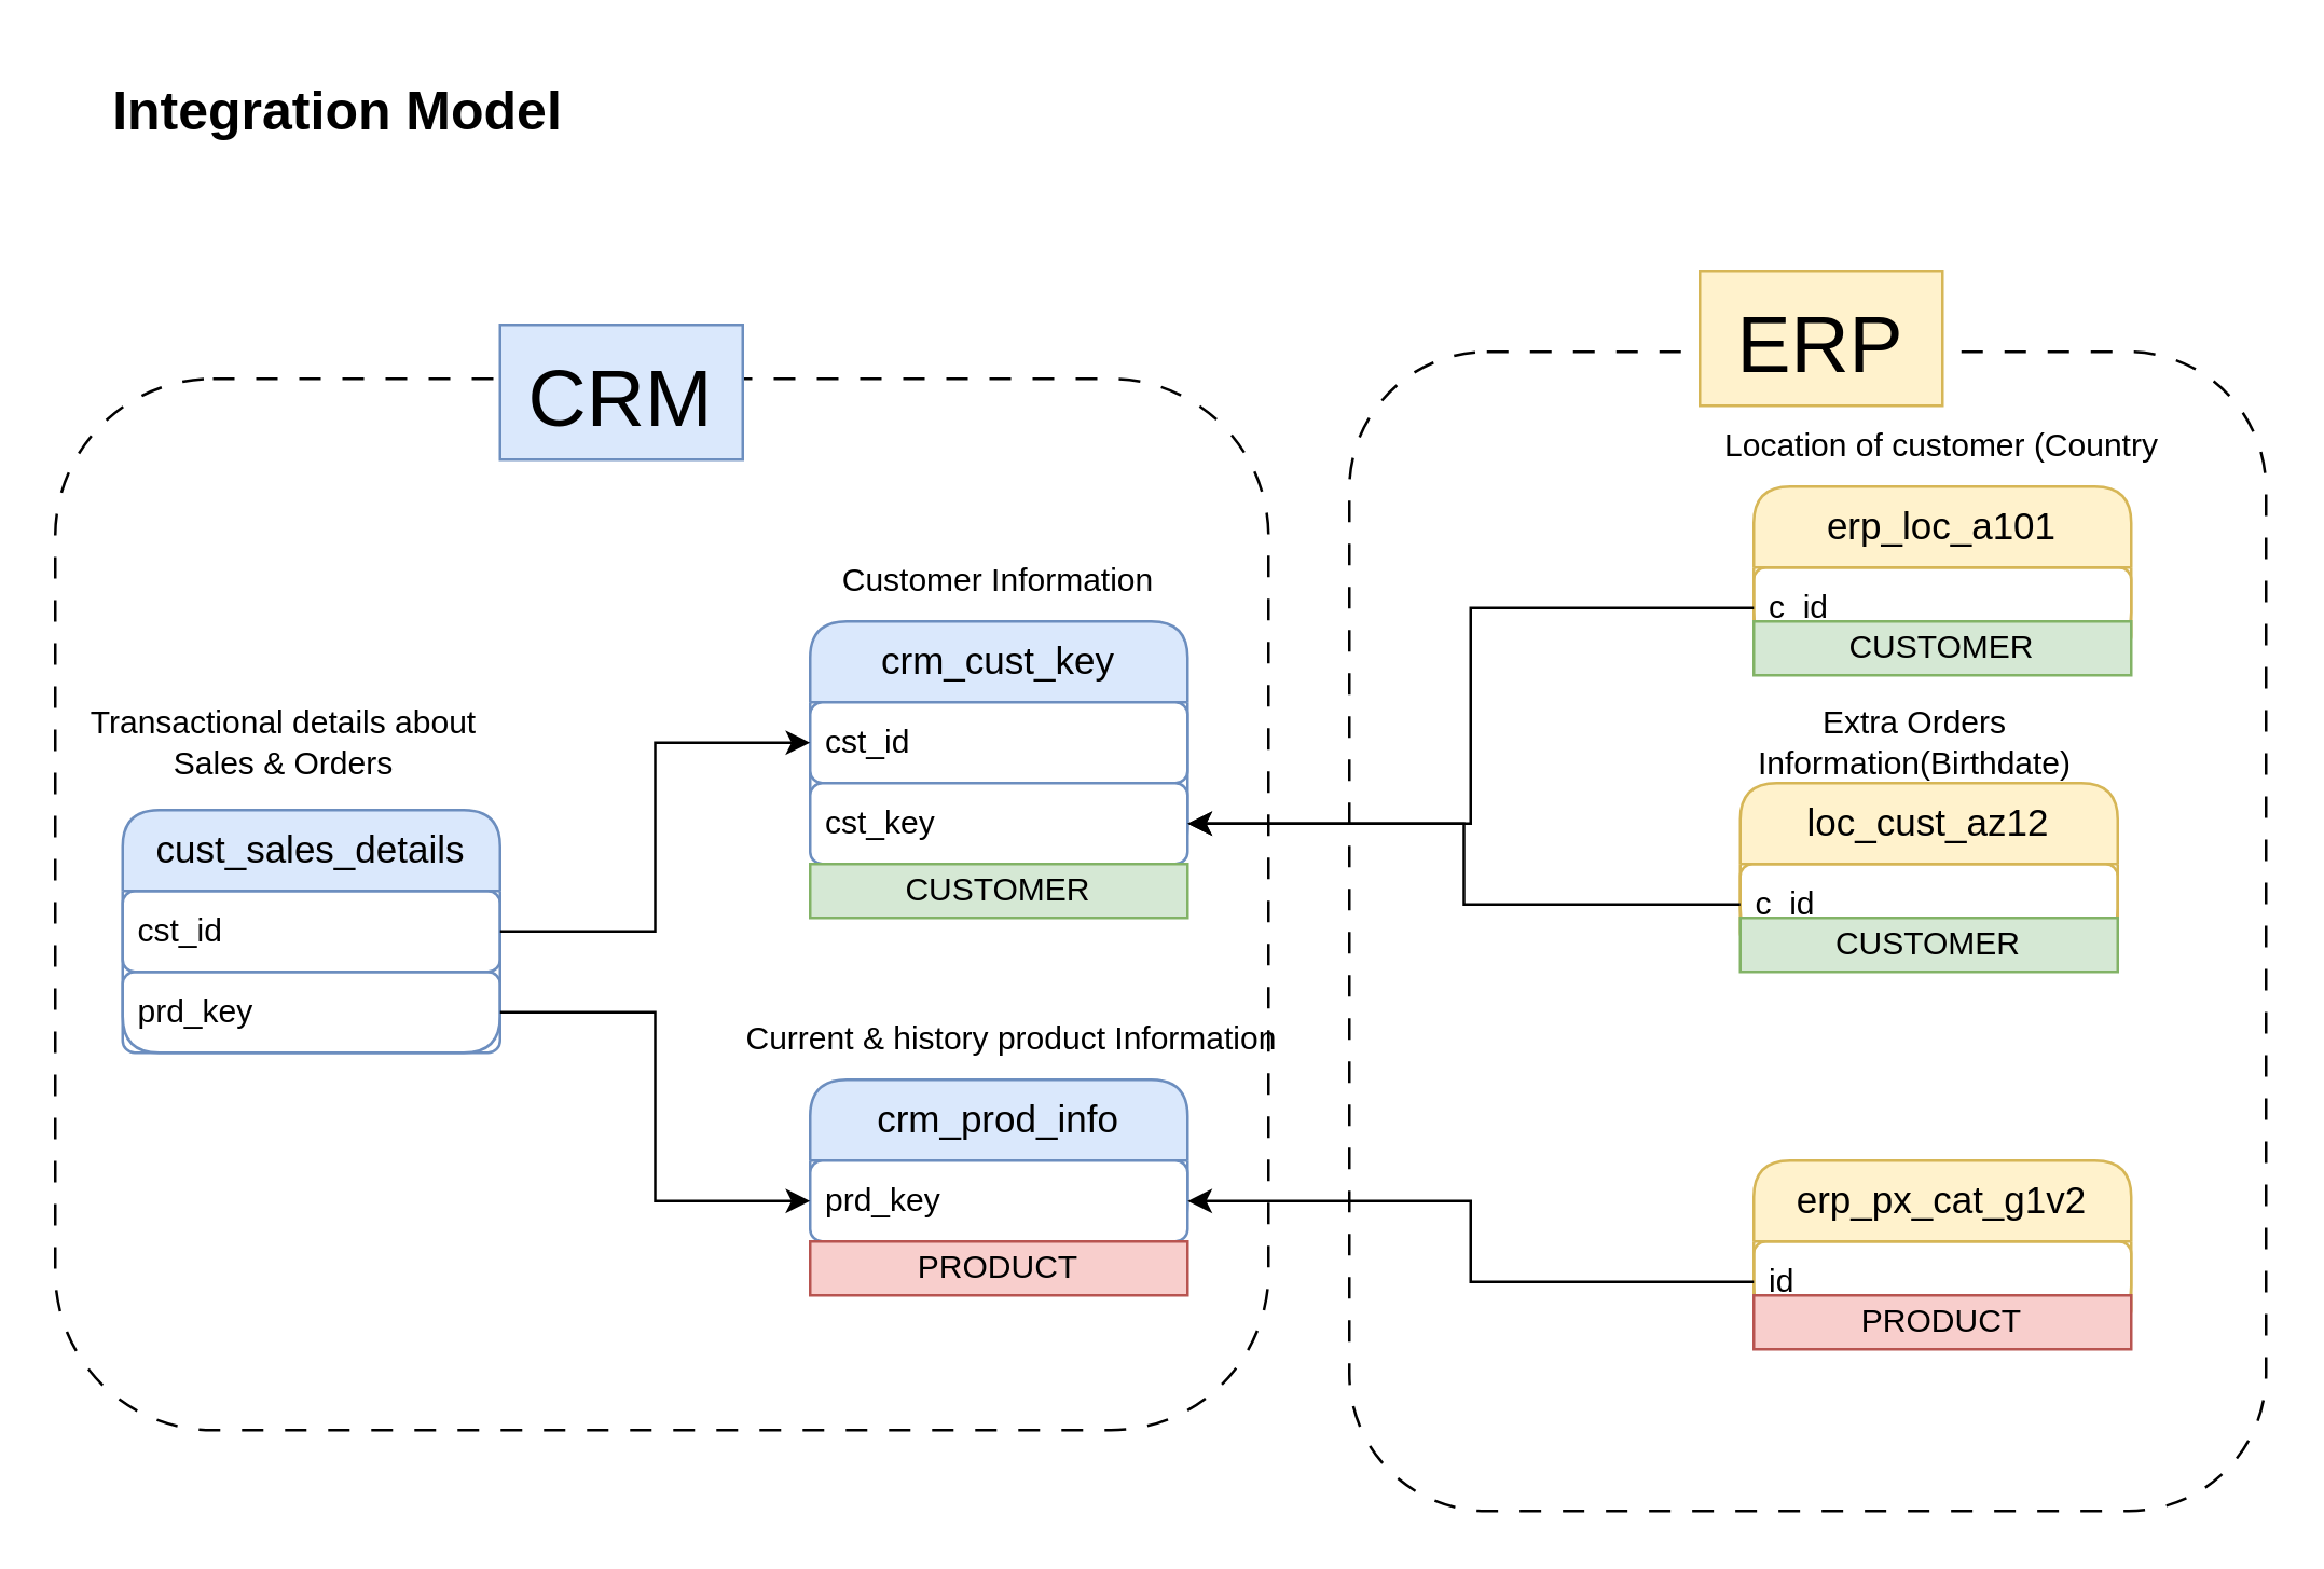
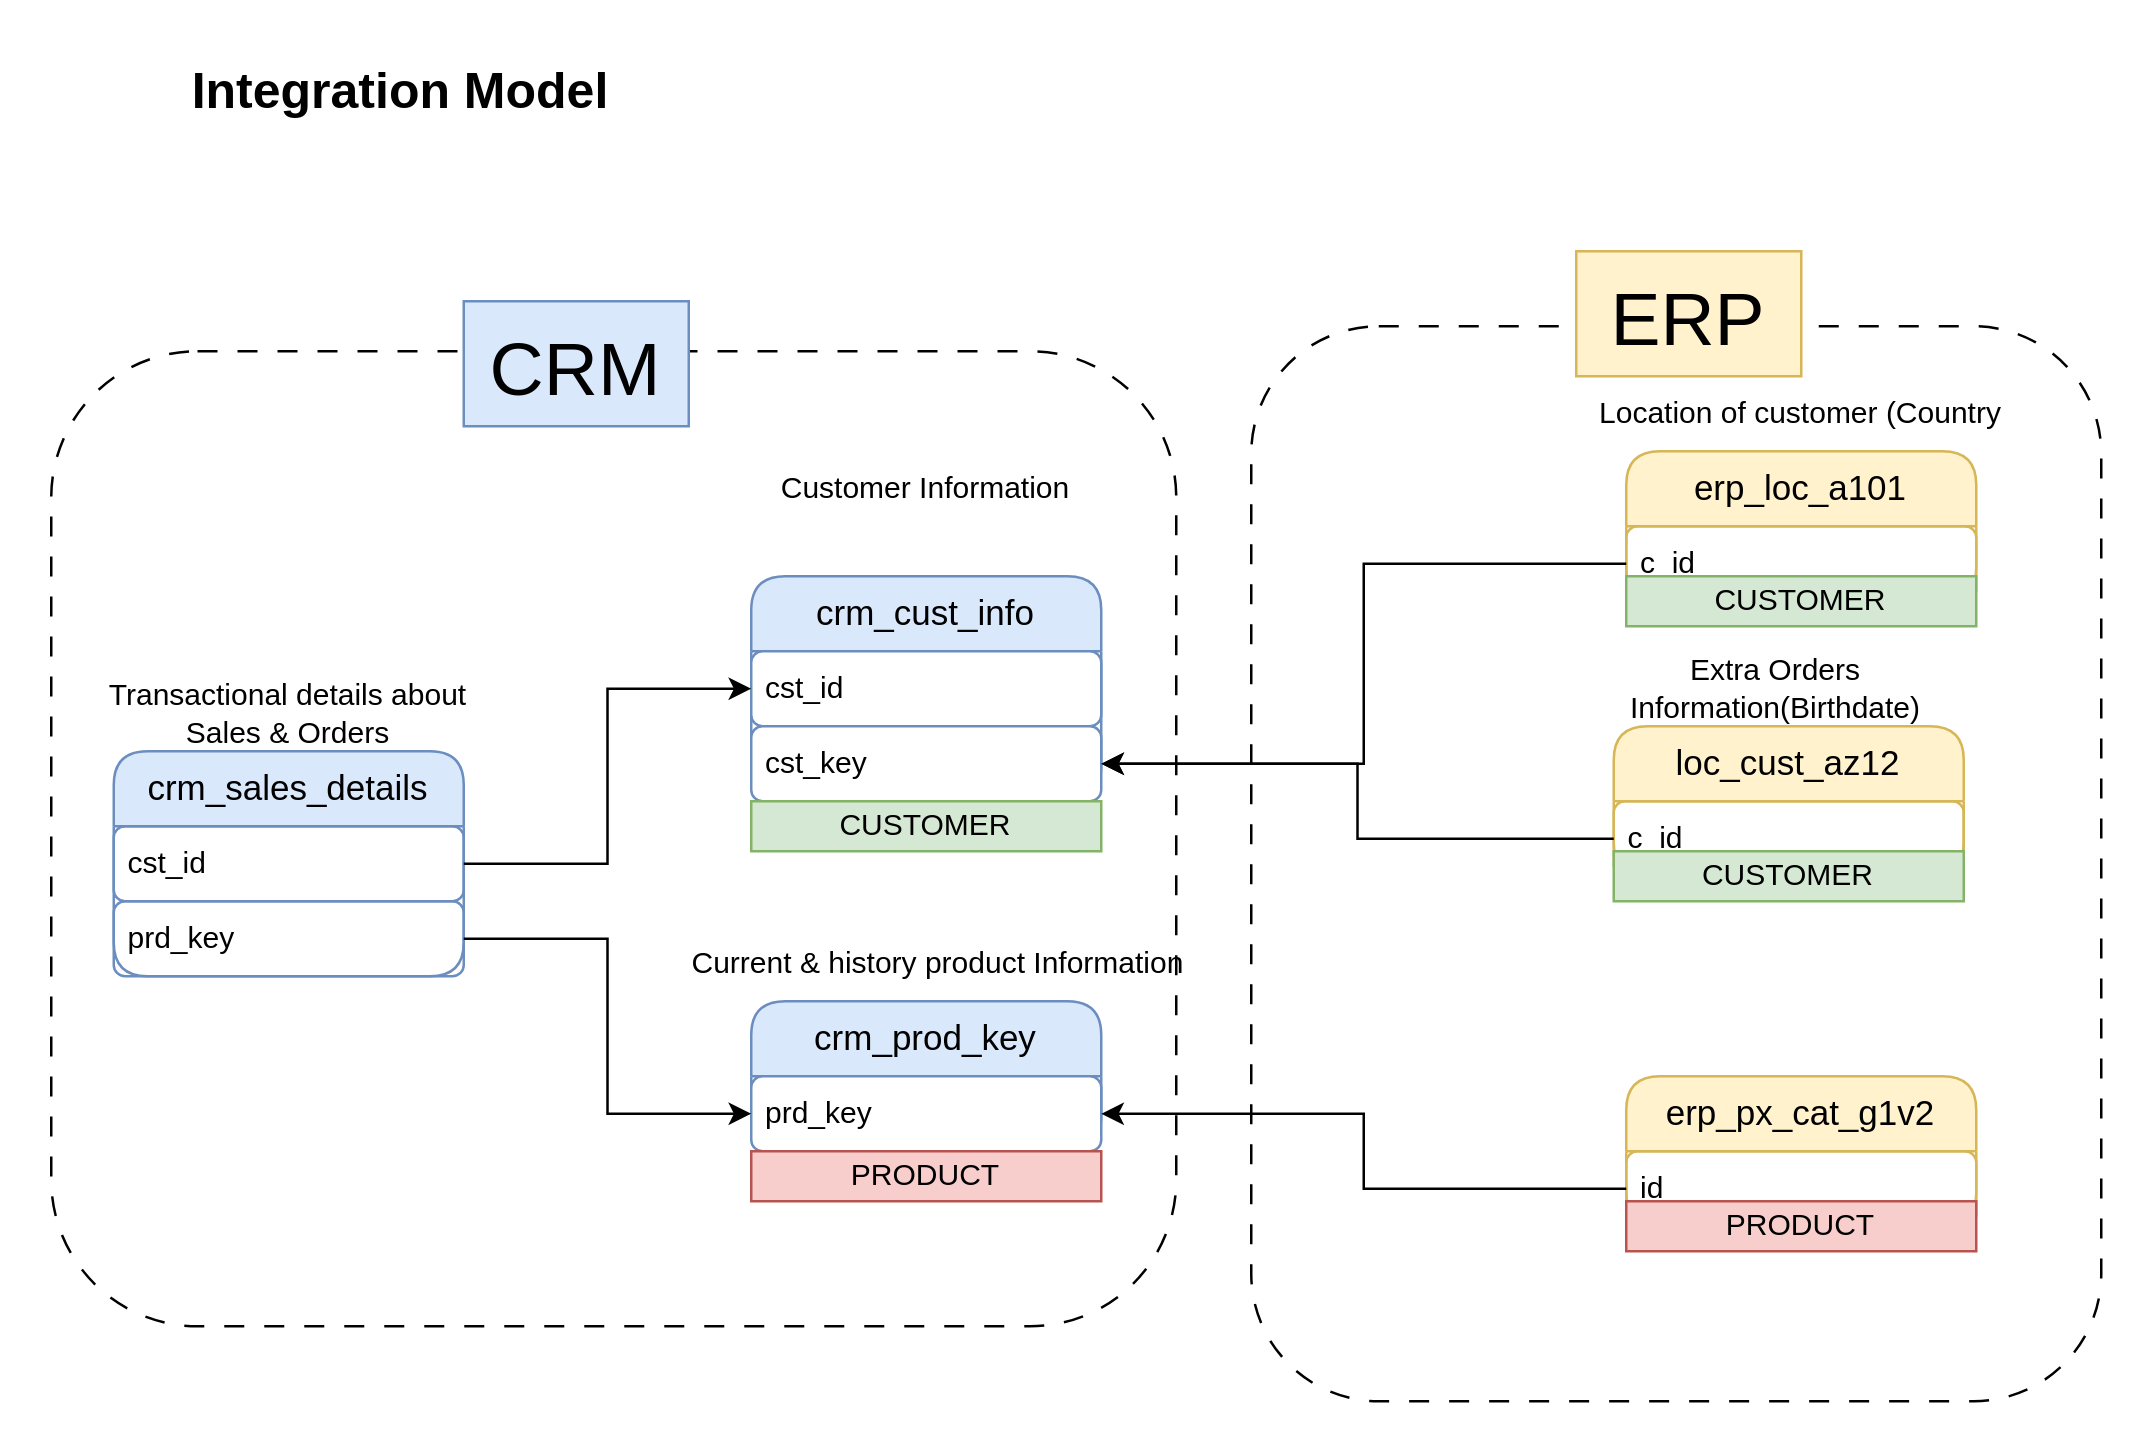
  <mxCell id="0" />
  <mxCell id="1" parent="0" />
- <mxCell id="2" value="&lt;font style=&quot;font-size: 14px;&quot;&gt;crm_cust_key&lt;/font&gt;" style="swimlane;fontStyle=0;childLayout=stackLayout;horizontal=1;startSize=30;horizontalStack=0;resizeParent=1;resizeParentMax=0;resizeLast=0;collapsible=1;marginBottom=0;whiteSpace=wrap;html=1;fillColor=#dae8fc;strokeColor=#6c8ebf;rounded=1;" parent="1" vertex="1"><mxGeometry x="300" y="230" width="140" height="90" as="geometry" /></mxCell>
+ <mxCell id="2" value="&lt;font style=&quot;font-size: 14px;&quot;&gt;crm_cust_info&lt;/font&gt;" style="swimlane;fontStyle=0;childLayout=stackLayout;horizontal=1;startSize=30;horizontalStack=0;resizeParent=1;resizeParentMax=0;resizeLast=0;collapsible=1;marginBottom=0;whiteSpace=wrap;html=1;fillColor=#dae8fc;strokeColor=#6c8ebf;rounded=1;" parent="1" vertex="1"><mxGeometry x="300" y="230" width="140" height="90" as="geometry" /></mxCell>
  <mxCell id="3" value="cst_id" style="text;strokeColor=#6c8ebf;fillColor=default;align=left;verticalAlign=middle;spacingLeft=4;spacingRight=4;overflow=hidden;points=[[0,0.5],[1,0.5]];portConstraint=eastwest;rotatable=0;whiteSpace=wrap;html=1;rounded=1;" parent="2" vertex="1"><mxGeometry y="30" width="140" height="30" as="geometry" /></mxCell>
  <mxCell id="4" value="cst_key" style="text;strokeColor=#6c8ebf;fillColor=default;align=left;verticalAlign=middle;spacingLeft=4;spacingRight=4;overflow=hidden;points=[[0,0.5],[1,0.5]];portConstraint=eastwest;rotatable=0;whiteSpace=wrap;html=1;rounded=1;" parent="2" vertex="1"><mxGeometry y="60" width="140" height="30" as="geometry" /></mxCell>
- <mxCell id="5" value="Customer Information" style="text;html=1;align=center;verticalAlign=middle;whiteSpace=wrap;rounded=1;" parent="1" vertex="1"><mxGeometry x="310" y="200" width="120" height="30" as="geometry" /></mxCell>
- <mxCell id="6" value="&lt;font style=&quot;font-size: 14px;&quot;&gt;crm_prod_info&lt;/font&gt;" style="swimlane;fontStyle=0;childLayout=stackLayout;horizontal=1;startSize=30;horizontalStack=0;resizeParent=1;resizeParentMax=0;resizeLast=0;collapsible=1;marginBottom=0;whiteSpace=wrap;html=1;fillColor=#dae8fc;strokeColor=#6c8ebf;rounded=1;" parent="1" vertex="1"><mxGeometry x="300" y="400" width="140" height="60" as="geometry" /></mxCell>
+ <mxCell id="5" value="Customer Information" style="text;html=1;align=center;verticalAlign=middle;whiteSpace=wrap;rounded=1;" parent="1" vertex="1"><mxGeometry x="310" y="180" width="120" height="30" as="geometry" /></mxCell>
+ <mxCell id="6" value="&lt;font style=&quot;font-size: 14px;&quot;&gt;crm_prod_key&lt;/font&gt;" style="swimlane;fontStyle=0;childLayout=stackLayout;horizontal=1;startSize=30;horizontalStack=0;resizeParent=1;resizeParentMax=0;resizeLast=0;collapsible=1;marginBottom=0;whiteSpace=wrap;html=1;fillColor=#dae8fc;strokeColor=#6c8ebf;rounded=1;" parent="1" vertex="1"><mxGeometry x="300" y="400" width="140" height="60" as="geometry" /></mxCell>
  <mxCell id="7" value="prd_key" style="text;strokeColor=#6c8ebf;fillColor=default;align=left;verticalAlign=middle;spacingLeft=4;spacingRight=4;overflow=hidden;points=[[0,0.5],[1,0.5]];portConstraint=eastwest;rotatable=0;whiteSpace=wrap;html=1;rounded=1;" parent="6" vertex="1"><mxGeometry y="30" width="140" height="30" as="geometry" /></mxCell>
  <mxCell id="8" value="Current &amp;amp; history product Information" style="text;html=1;align=center;verticalAlign=middle;whiteSpace=wrap;rounded=0;" parent="1" vertex="1"><mxGeometry x="270" y="370" width="210" height="30" as="geometry" /></mxCell>
- <mxCell id="9" value="&lt;font style=&quot;font-size: 14px;&quot;&gt;cust_sales_details&lt;/font&gt;" style="swimlane;fontStyle=0;childLayout=stackLayout;horizontal=1;startSize=30;horizontalStack=0;resizeParent=1;resizeParentMax=0;resizeLast=0;collapsible=1;marginBottom=0;whiteSpace=wrap;html=1;fillColor=#dae8fc;strokeColor=#6c8ebf;rounded=1;" parent="1" vertex="1"><mxGeometry x="45" y="300" width="140" height="90" as="geometry" /></mxCell>
+ <mxCell id="9" value="&lt;font style=&quot;font-size: 14px;&quot;&gt;crm_sales_details&lt;/font&gt;" style="swimlane;fontStyle=0;childLayout=stackLayout;horizontal=1;startSize=30;horizontalStack=0;resizeParent=1;resizeParentMax=0;resizeLast=0;collapsible=1;marginBottom=0;whiteSpace=wrap;html=1;fillColor=#dae8fc;strokeColor=#6c8ebf;rounded=1;" parent="1" vertex="1"><mxGeometry x="45" y="300" width="140" height="90" as="geometry" /></mxCell>
  <mxCell id="10" value="cst_id" style="text;strokeColor=#6c8ebf;fillColor=none;align=left;verticalAlign=middle;spacingLeft=4;spacingRight=4;overflow=hidden;points=[[0,0.5],[1,0.5]];portConstraint=eastwest;rotatable=0;whiteSpace=wrap;html=1;rounded=1;" parent="9" vertex="1"><mxGeometry y="30" width="140" height="30" as="geometry" /></mxCell>
  <mxCell id="11" value="prd_key" style="text;strokeColor=#6c8ebf;fillColor=none;align=left;verticalAlign=middle;spacingLeft=4;spacingRight=4;overflow=hidden;points=[[0,0.5],[1,0.5]];portConstraint=eastwest;rotatable=0;whiteSpace=wrap;html=1;rounded=1;" parent="9" vertex="1"><mxGeometry y="60" width="140" height="30" as="geometry" /></mxCell>
- <mxCell id="12" value="Transactional details about Sales &amp;amp; Orders" style="text;html=1;align=center;verticalAlign=middle;whiteSpace=wrap;rounded=0;" parent="1" vertex="1"><mxGeometry x="30" y="260" width="150" height="30" as="geometry" /></mxCell>
+ <mxCell id="12" value="Transactional details about Sales &amp;amp; Orders" style="text;html=1;align=center;verticalAlign=middle;whiteSpace=wrap;rounded=0;" parent="1" vertex="1"><mxGeometry x="40" y="270" width="150" height="30" as="geometry" /></mxCell>
  <mxCell id="13" style="edgeStyle=orthogonalEdgeStyle;rounded=0;orthogonalLoop=1;jettySize=auto;html=1;entryX=0;entryY=0.5;entryDx=0;entryDy=0;" parent="1" source="10" target="3" edge="1"><mxGeometry relative="1" as="geometry" /></mxCell>
  <mxCell id="14" style="edgeStyle=orthogonalEdgeStyle;rounded=0;orthogonalLoop=1;jettySize=auto;html=1;entryX=0;entryY=0.75;entryDx=0;entryDy=0;" parent="1" source="11" target="6" edge="1"><mxGeometry relative="1" as="geometry" /></mxCell>
  <mxCell id="15" value="&lt;font style=&quot;font-size: 14px;&quot;&gt;loc_cust_az12&lt;/font&gt;" style="swimlane;fontStyle=0;childLayout=stackLayout;horizontal=1;startSize=30;horizontalStack=0;resizeParent=1;resizeParentMax=0;resizeLast=0;collapsible=1;marginBottom=0;whiteSpace=wrap;html=1;fillColor=#fff2cc;strokeColor=#d6b656;rounded=1;" parent="1" vertex="1"><mxGeometry x="645" y="290" width="140" height="60" as="geometry" /></mxCell>
  <mxCell id="16" value="c_id" style="text;strokeColor=#d6b656;fillColor=none;align=left;verticalAlign=middle;spacingLeft=4;spacingRight=4;overflow=hidden;points=[[0,0.5],[1,0.5]];portConstraint=eastwest;rotatable=0;whiteSpace=wrap;html=1;rounded=1;" parent="15" vertex="1"><mxGeometry y="30" width="140" height="30" as="geometry" /></mxCell>
  <mxCell id="17" value="Extra Orders Information(Birthdate)" style="text;html=1;align=center;verticalAlign=middle;whiteSpace=wrap;rounded=1;" parent="1" vertex="1"><mxGeometry x="625" y="260" width="170" height="30" as="geometry" /></mxCell>
  <mxCell id="18" value="&lt;font style=&quot;font-size: 14px;&quot;&gt;erp_loc_a101&lt;/font&gt;" style="swimlane;fontStyle=0;childLayout=stackLayout;horizontal=1;startSize=30;horizontalStack=0;resizeParent=1;resizeParentMax=0;resizeLast=0;collapsible=1;marginBottom=0;whiteSpace=wrap;html=1;fillColor=#fff2cc;strokeColor=#d6b656;rounded=1;" parent="1" vertex="1"><mxGeometry x="650" y="180" width="140" height="60" as="geometry" /></mxCell>
  <mxCell id="19" value="c_id" style="text;strokeColor=#d6b656;fillColor=none;align=left;verticalAlign=middle;spacingLeft=4;spacingRight=4;overflow=hidden;points=[[0,0.5],[1,0.5]];portConstraint=eastwest;rotatable=0;whiteSpace=wrap;html=1;rounded=1;" parent="18" vertex="1"><mxGeometry y="30" width="140" height="30" as="geometry" /></mxCell>
  <mxCell id="20" value="Location of customer (Country" style="text;html=1;align=center;verticalAlign=middle;whiteSpace=wrap;rounded=1;" parent="1" vertex="1"><mxGeometry x="635" y="150" width="170" height="30" as="geometry" /></mxCell>
  <mxCell id="21" style="edgeStyle=orthogonalEdgeStyle;rounded=0;orthogonalLoop=1;jettySize=auto;html=1;" parent="1" source="16" target="4" edge="1"><mxGeometry relative="1" as="geometry" /></mxCell>
  <mxCell id="22" style="edgeStyle=orthogonalEdgeStyle;rounded=0;orthogonalLoop=1;jettySize=auto;html=1;" parent="1" source="19" target="4" edge="1"><mxGeometry relative="1" as="geometry" /></mxCell>
  <mxCell id="23" value="&lt;span style=&quot;font-size: 14px;&quot;&gt;erp_px_cat_g1v2&lt;br&gt;&lt;/span&gt;" style="swimlane;fontStyle=0;childLayout=stackLayout;horizontal=1;startSize=30;horizontalStack=0;resizeParent=1;resizeParentMax=0;resizeLast=0;collapsible=1;marginBottom=0;whiteSpace=wrap;html=1;fillColor=#fff2cc;strokeColor=#d6b656;rounded=1;" parent="1" vertex="1"><mxGeometry x="650" y="430" width="140" height="60" as="geometry" /></mxCell>
  <mxCell id="24" value="id" style="text;strokeColor=#d6b656;fillColor=none;align=left;verticalAlign=middle;spacingLeft=4;spacingRight=4;overflow=hidden;points=[[0,0.5],[1,0.5]];portConstraint=eastwest;rotatable=0;whiteSpace=wrap;html=1;rounded=1;" parent="23" vertex="1"><mxGeometry y="30" width="140" height="30" as="geometry" /></mxCell>
  <mxCell id="25" style="edgeStyle=orthogonalEdgeStyle;rounded=0;orthogonalLoop=1;jettySize=auto;html=1;" parent="1" source="24" target="7" edge="1"><mxGeometry relative="1" as="geometry" /></mxCell>
  <mxCell id="26" value="" style="rounded=1;whiteSpace=wrap;html=1;fillColor=none;dashed=1;dashPattern=8 8;" parent="1" vertex="1"><mxGeometry x="20" y="140" width="450" height="390" as="geometry" /></mxCell>
  <mxCell id="27" value="&lt;font style=&quot;font-size: 30px;&quot;&gt;CRM&lt;/font&gt;" style="text;html=1;align=center;verticalAlign=middle;whiteSpace=wrap;rounded=0;fillColor=#dae8fc;strokeColor=#6c8ebf;fontSize=36;" parent="1" vertex="1"><mxGeometry x="185" y="120" width="90" height="50" as="geometry" /></mxCell>
  <mxCell id="28" value="" style="rounded=1;whiteSpace=wrap;html=1;fillColor=none;dashed=1;dashPattern=8 8;" parent="1" vertex="1"><mxGeometry x="500" y="130" width="340" height="430" as="geometry" /></mxCell>
  <mxCell id="29" value="&lt;font style=&quot;font-size: 30px;&quot;&gt;ERP&lt;/font&gt;" style="text;html=1;align=center;verticalAlign=middle;whiteSpace=wrap;rounded=0;fillColor=#fff2cc;strokeColor=#d6b656;fontSize=36;" parent="1" vertex="1"><mxGeometry x="630" y="100" width="90" height="50" as="geometry" /></mxCell>
- <mxCell id="30" value="Integration Model" style="text;html=1;align=center;verticalAlign=middle;whiteSpace=wrap;rounded=0;fontSize=20;fontStyle=1" parent="1" vertex="1"><mxGeometry x="35" y="25" width="180" height="30" as="geometry" /></mxCell>
+ <mxCell id="30" value="Integration Model" style="text;html=1;align=center;verticalAlign=middle;whiteSpace=wrap;rounded=0;fontSize=20;fontStyle=1" parent="1" vertex="1"><mxGeometry x="70" y="20" width="180" height="30" as="geometry" /></mxCell>
  <mxCell id="31" value="PRODUCT" style="text;html=1;strokeColor=#b85450;fillColor=#f8cecc;align=center;verticalAlign=middle;whiteSpace=wrap;overflow=hidden;" vertex="1" parent="1"><mxGeometry x="300" y="460" width="140" height="20" as="geometry" /></mxCell>
  <mxCell id="32" value="PRODUCT" style="text;html=1;strokeColor=#b85450;fillColor=#f8cecc;align=center;verticalAlign=middle;whiteSpace=wrap;overflow=hidden;" vertex="1" parent="1"><mxGeometry x="650" y="480" width="140" height="20" as="geometry" /></mxCell>
  <mxCell id="33" value="CUSTOMER" style="text;html=1;strokeColor=#82b366;fillColor=#d5e8d4;align=center;verticalAlign=middle;whiteSpace=wrap;overflow=hidden;" vertex="1" parent="1"><mxGeometry x="300" y="320" width="140" height="20" as="geometry" /></mxCell>
  <mxCell id="34" value="CUSTOMER" style="text;html=1;strokeColor=#82b366;fillColor=#d5e8d4;align=center;verticalAlign=middle;whiteSpace=wrap;overflow=hidden;" vertex="1" parent="1"><mxGeometry x="650" y="230" width="140" height="20" as="geometry" /></mxCell>
  <mxCell id="35" value="CUSTOMER" style="text;html=1;strokeColor=#82b366;fillColor=#d5e8d4;align=center;verticalAlign=middle;whiteSpace=wrap;overflow=hidden;" vertex="1" parent="1"><mxGeometry x="645" y="340" width="140" height="20" as="geometry" /></mxCell>
